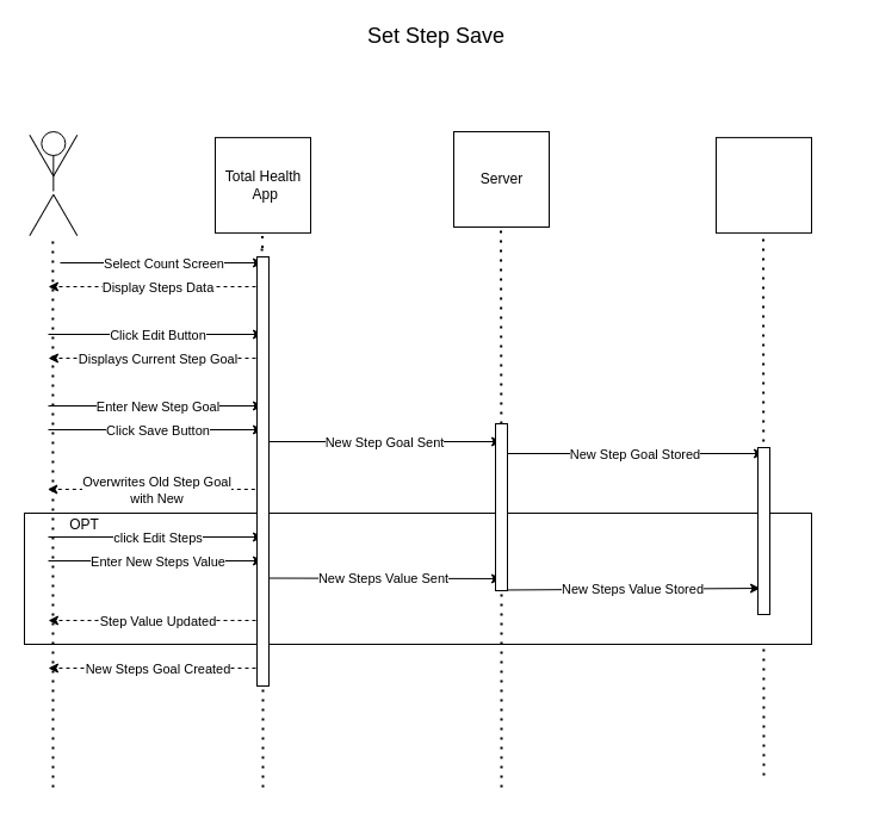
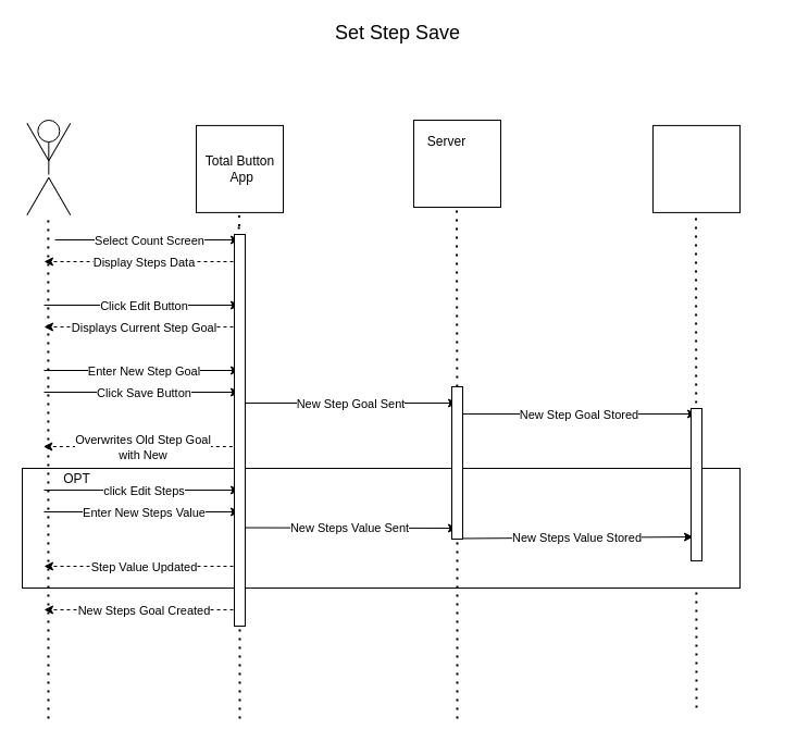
  <mxCell id="0" />
  <mxCell id="1" parent="0" />
  <mxCell id="2" value="" style="group" vertex="1" connectable="0" parent="1"><mxGeometry x="20" y="110" width="48.66" height="89.821" as="geometry" /></mxCell>
  <mxCell id="3" value="" style="ellipse;whiteSpace=wrap;html=1;aspect=fixed;fillColor=none;" vertex="1" parent="2"><mxGeometry x="14.33" width="20" height="20" as="geometry" /></mxCell>
  <mxCell id="4" value="" style="line;strokeWidth=1;direction=south;html=1;fillColor=none;" vertex="1" parent="2"><mxGeometry x="19.33" y="20" width="10" height="30" as="geometry" /></mxCell>
  <mxCell id="5" value="" style="line;strokeWidth=1;direction=south;html=1;fillColor=none;rotation=30;" vertex="1" parent="2"><mxGeometry x="9.33" y="50" width="10" height="40" as="geometry" /></mxCell>
  <mxCell id="6" value="" style="line;strokeWidth=1;direction=south;html=1;fillColor=none;rotation=-30;" vertex="1" parent="2"><mxGeometry x="29.33" y="50" width="10" height="40" as="geometry" /></mxCell>
  <mxCell id="7" value="" style="line;strokeWidth=1;direction=south;html=1;fillColor=none;rotation=-150;" vertex="1" parent="2"><mxGeometry x="29.33" y="-0.001" width="10" height="40" as="geometry" /></mxCell>
  <mxCell id="8" value="" style="line;strokeWidth=1;direction=south;html=1;fillColor=none;rotation=-210;" vertex="1" parent="2"><mxGeometry x="9.33" y="-0.001" width="10" height="40" as="geometry" /></mxCell>
  <mxCell id="9" value="" style="whiteSpace=wrap;html=1;aspect=fixed;strokeWidth=1;fillColor=none;" vertex="1" parent="1"><mxGeometry x="180" y="114.91" width="80" height="80" as="geometry" /></mxCell>
  <mxCell id="10" value="" style="whiteSpace=wrap;html=1;aspect=fixed;strokeWidth=1;fillColor=none;" vertex="1" parent="1"><mxGeometry x="380" y="110" width="80" height="80" as="geometry" /></mxCell>
  <mxCell id="11" value="" style="whiteSpace=wrap;html=1;aspect=fixed;strokeWidth=1;fillColor=none;" vertex="1" parent="1"><mxGeometry x="600" y="114.91" width="80" height="80" as="geometry" /></mxCell>
  <mxCell id="12" value="" style="endArrow=none;dashed=1;html=1;dashPattern=1 3;strokeWidth=2;rounded=0;startArrow=none;" edge="1" parent="1"><mxGeometry width="50" height="50" relative="1" as="geometry"><mxPoint x="219.579" y="207.5" as="sourcePoint" /><mxPoint x="219.5" y="194.91" as="targetPoint" /></mxGeometry></mxCell>
  <mxCell id="13" value="" style="endArrow=none;dashed=1;html=1;dashPattern=1 3;strokeWidth=2;rounded=0;startArrow=none;" edge="1" parent="1" source="53"><mxGeometry width="50" height="50" relative="1" as="geometry"><mxPoint x="420" y="660" as="sourcePoint" /><mxPoint x="419.5" y="190" as="targetPoint" /></mxGeometry></mxCell>
  <mxCell id="14" value="" style="endArrow=none;dashed=1;html=1;dashPattern=1 3;strokeWidth=2;rounded=0;startArrow=none;" edge="1" parent="1"><mxGeometry width="50" height="50" relative="1" as="geometry"><mxPoint x="640" y="650" as="sourcePoint" /><mxPoint x="639.5" y="194.91" as="targetPoint" /></mxGeometry></mxCell>
- <mxCell id="15" value="Total Health&lt;br&gt;&amp;nbsp;App" style="text;html=1;resizable=0;autosize=1;align=center;verticalAlign=middle;points=[];fillColor=none;strokeColor=none;rounded=0;" vertex="1" parent="1"><mxGeometry x="180" y="139.91" width="80" height="30" as="geometry" /></mxCell>
- <mxCell id="16" value="Server" style="text;html=1;resizable=0;autosize=1;align=center;verticalAlign=middle;points=[];fillColor=none;strokeColor=none;rounded=0;" vertex="1" parent="1"><mxGeometry x="395" y="140" width="50" height="20" as="geometry" /></mxCell>
+ <mxCell id="15" value="Total Button&lt;br&gt;&amp;nbsp;App" style="text;html=1;resizable=0;autosize=1;align=center;verticalAlign=middle;points=[];fillColor=none;strokeColor=none;rounded=0;" vertex="1" parent="1"><mxGeometry x="180" y="139.91" width="80" height="30" as="geometry" /></mxCell>
+ <mxCell id="16" value="Server" style="text;html=1;resizable=0;autosize=1;align=center;verticalAlign=middle;points=[];fillColor=none;strokeColor=none;rounded=0;" vertex="1" parent="1"><mxGeometry x="385" y="120" width="50" height="20" as="geometry" /></mxCell>
  <mxCell id="17" value="" style="endArrow=classic;html=1;rounded=0;" edge="1" parent="1"><mxGeometry relative="1" as="geometry"><mxPoint x="50" y="220" as="sourcePoint" /><mxPoint x="220" y="220" as="targetPoint" /></mxGeometry></mxCell>
  <mxCell id="18" value="Select Count Screen" style="edgeLabel;resizable=0;html=1;align=center;verticalAlign=middle;strokeWidth=1;fillColor=none;" connectable="0" vertex="1" parent="17"><mxGeometry relative="1" as="geometry"><mxPoint x="1" as="offset" /></mxGeometry></mxCell>
  <mxCell id="19" value="" style="endArrow=classic;html=1;rounded=0;dashed=1;" edge="1" parent="1"><mxGeometry relative="1" as="geometry"><mxPoint x="220" y="240" as="sourcePoint" /><mxPoint x="40" y="240" as="targetPoint" /></mxGeometry></mxCell>
  <mxCell id="20" value="Display Steps Data" style="edgeLabel;resizable=0;html=1;align=center;verticalAlign=middle;strokeWidth=1;fillColor=none;" connectable="0" vertex="1" parent="19"><mxGeometry relative="1" as="geometry"><mxPoint x="1" as="offset" /></mxGeometry></mxCell>
  <mxCell id="21" value="" style="endArrow=none;dashed=1;html=1;dashPattern=1 3;strokeWidth=2;rounded=0;" edge="1" parent="1"><mxGeometry width="50" height="50" relative="1" as="geometry"><mxPoint x="220" y="660" as="sourcePoint" /><mxPoint x="220" y="250" as="targetPoint" /></mxGeometry></mxCell>
  <mxCell id="22" value="" style="endArrow=none;dashed=1;html=1;dashPattern=1 3;strokeWidth=2;rounded=0;startArrow=none;" edge="1" parent="1"><mxGeometry width="50" height="50" relative="1" as="geometry"><mxPoint x="219.672" y="250" as="sourcePoint" /><mxPoint x="219.115" y="207.5" as="targetPoint" /></mxGeometry></mxCell>
  <mxCell id="23" value="&lt;font style=&quot;font-size: 18px&quot;&gt;Set Step Save&lt;/font&gt;" style="text;html=1;resizable=0;autosize=1;align=center;verticalAlign=middle;points=[];fillColor=none;strokeColor=none;rounded=0;" vertex="1" parent="1"><mxGeometry x="300" y="20" width="130" height="20" as="geometry" /></mxCell>
  <mxCell id="24" value="" style="endArrow=classic;html=1;rounded=0;" edge="1" parent="1"><mxGeometry relative="1" as="geometry"><mxPoint x="40" y="280" as="sourcePoint" /><mxPoint x="220" y="280" as="targetPoint" /></mxGeometry></mxCell>
  <mxCell id="25" value="Click Edit Button" style="edgeLabel;resizable=0;html=1;align=center;verticalAlign=middle;strokeWidth=1;fillColor=none;" connectable="0" vertex="1" parent="24"><mxGeometry relative="1" as="geometry"><mxPoint x="1" as="offset" /></mxGeometry></mxCell>
  <mxCell id="26" value="" style="endArrow=classic;html=1;rounded=0;dashed=1;" edge="1" parent="1"><mxGeometry relative="1" as="geometry"><mxPoint x="220" y="300" as="sourcePoint" /><mxPoint x="40" y="300" as="targetPoint" /></mxGeometry></mxCell>
  <mxCell id="27" value="Displays Current Step Goal" style="edgeLabel;resizable=0;html=1;align=center;verticalAlign=middle;strokeWidth=1;fillColor=none;" connectable="0" vertex="1" parent="26"><mxGeometry relative="1" as="geometry"><mxPoint x="1" as="offset" /></mxGeometry></mxCell>
  <mxCell id="28" value="" style="endArrow=classic;html=1;rounded=0;" edge="1" parent="1"><mxGeometry relative="1" as="geometry"><mxPoint x="40" y="340" as="sourcePoint" /><mxPoint x="220" y="340" as="targetPoint" /></mxGeometry></mxCell>
  <mxCell id="29" value="Enter New Step Goal" style="edgeLabel;resizable=0;html=1;align=center;verticalAlign=middle;strokeWidth=1;fillColor=none;" connectable="0" vertex="1" parent="28"><mxGeometry relative="1" as="geometry"><mxPoint x="1" as="offset" /></mxGeometry></mxCell>
  <mxCell id="30" value="" style="endArrow=classic;html=1;rounded=0;dashed=1;" edge="1" parent="1"><mxGeometry relative="1" as="geometry"><mxPoint x="219.33" y="410" as="sourcePoint" /><mxPoint x="39.33" y="410" as="targetPoint" /></mxGeometry></mxCell>
  <mxCell id="31" value="Overwrites Old Step Goal&lt;br&gt;with New" style="edgeLabel;resizable=0;html=1;align=center;verticalAlign=middle;strokeWidth=1;fillColor=none;" connectable="0" vertex="1" parent="30"><mxGeometry relative="1" as="geometry"><mxPoint x="1" as="offset" /></mxGeometry></mxCell>
  <mxCell id="32" value="" style="endArrow=classic;html=1;rounded=0;" edge="1" parent="1"><mxGeometry relative="1" as="geometry"><mxPoint x="40" y="360" as="sourcePoint" /><mxPoint x="220" y="360" as="targetPoint" /></mxGeometry></mxCell>
  <mxCell id="33" value="Click Save Button" style="edgeLabel;resizable=0;html=1;align=center;verticalAlign=middle;strokeWidth=1;fillColor=none;" connectable="0" vertex="1" parent="32"><mxGeometry relative="1" as="geometry"><mxPoint x="1" as="offset" /></mxGeometry></mxCell>
  <mxCell id="34" value="" style="endArrow=classic;html=1;rounded=0;" edge="1" parent="1"><mxGeometry relative="1" as="geometry"><mxPoint x="220" y="370" as="sourcePoint" /><mxPoint x="420" y="370" as="targetPoint" /></mxGeometry></mxCell>
  <mxCell id="35" value="New Step Goal Sent" style="edgeLabel;resizable=0;html=1;align=center;verticalAlign=middle;strokeWidth=1;fillColor=none;" connectable="0" vertex="1" parent="34"><mxGeometry relative="1" as="geometry"><mxPoint x="1" as="offset" /></mxGeometry></mxCell>
  <mxCell id="36" value="" style="endArrow=classic;html=1;rounded=0;" edge="1" parent="1"><mxGeometry relative="1" as="geometry"><mxPoint x="420" y="380" as="sourcePoint" /><mxPoint x="640" y="380" as="targetPoint" /></mxGeometry></mxCell>
  <mxCell id="37" value="New Step Goal Stored" style="edgeLabel;resizable=0;html=1;align=center;verticalAlign=middle;strokeWidth=1;fillColor=none;" connectable="0" vertex="1" parent="36"><mxGeometry relative="1" as="geometry"><mxPoint x="1" as="offset" /></mxGeometry></mxCell>
  <mxCell id="38" value="" style="rounded=0;whiteSpace=wrap;html=1;fillColor=default;" vertex="1" parent="1"><mxGeometry x="20" y="430" width="660" height="110" as="geometry" /></mxCell>
  <mxCell id="39" value="OPT" style="text;html=1;resizable=0;autosize=1;align=center;verticalAlign=middle;points=[];fillColor=none;strokeColor=none;rounded=0;" vertex="1" parent="1"><mxGeometry x="50" y="430" width="40" height="20" as="geometry" /></mxCell>
  <mxCell id="40" value="" style="endArrow=classic;html=1;rounded=0;" edge="1" parent="1"><mxGeometry relative="1" as="geometry"><mxPoint x="40" y="450" as="sourcePoint" /><mxPoint x="220" y="450" as="targetPoint" /></mxGeometry></mxCell>
  <mxCell id="41" value="click Edit Steps" style="edgeLabel;resizable=0;html=1;align=center;verticalAlign=middle;strokeWidth=1;fillColor=none;" connectable="0" vertex="1" parent="40"><mxGeometry relative="1" as="geometry"><mxPoint x="1" as="offset" /></mxGeometry></mxCell>
  <mxCell id="42" value="" style="endArrow=classic;html=1;rounded=0;" edge="1" parent="1"><mxGeometry relative="1" as="geometry"><mxPoint x="40" y="470" as="sourcePoint" /><mxPoint x="220" y="470" as="targetPoint" /></mxGeometry></mxCell>
  <mxCell id="43" value="Enter New Steps Value" style="edgeLabel;resizable=0;html=1;align=center;verticalAlign=middle;strokeWidth=1;fillColor=none;" connectable="0" vertex="1" parent="42"><mxGeometry relative="1" as="geometry"><mxPoint x="1" as="offset" /></mxGeometry></mxCell>
  <mxCell id="44" value="" style="endArrow=classic;html=1;rounded=0;dashed=1;" edge="1" parent="1"><mxGeometry relative="1" as="geometry"><mxPoint x="220" y="520" as="sourcePoint" /><mxPoint x="40" y="520" as="targetPoint" /><Array as="points"><mxPoint x="130" y="520" /></Array></mxGeometry></mxCell>
  <mxCell id="45" value="Step Value Updated" style="edgeLabel;resizable=0;html=1;align=center;verticalAlign=middle;strokeWidth=1;fillColor=none;" connectable="0" vertex="1" parent="44"><mxGeometry relative="1" as="geometry"><mxPoint x="1" as="offset" /></mxGeometry></mxCell>
  <mxCell id="46" value="" style="endArrow=classic;html=1;rounded=0;" edge="1" parent="1"><mxGeometry relative="1" as="geometry"><mxPoint x="220" y="484.5" as="sourcePoint" /><mxPoint x="420" y="485" as="targetPoint" /></mxGeometry></mxCell>
  <mxCell id="47" value="New Steps Value Sent" style="edgeLabel;resizable=0;html=1;align=center;verticalAlign=middle;strokeWidth=1;fillColor=none;" connectable="0" vertex="1" parent="46"><mxGeometry relative="1" as="geometry"><mxPoint x="1" as="offset" /></mxGeometry></mxCell>
  <mxCell id="48" value="" style="endArrow=classic;html=1;rounded=0;entryX=0.157;entryY=0.2;entryDx=0;entryDy=0;entryPerimeter=0;" edge="1" parent="1" target="55"><mxGeometry relative="1" as="geometry"><mxPoint x="420" y="494.5" as="sourcePoint" /><mxPoint x="620" y="495" as="targetPoint" /></mxGeometry></mxCell>
  <mxCell id="49" value="New Steps Value Stored" style="edgeLabel;resizable=0;html=1;align=center;verticalAlign=middle;strokeWidth=1;fillColor=none;" connectable="0" vertex="1" parent="48"><mxGeometry relative="1" as="geometry"><mxPoint x="1" as="offset" /></mxGeometry></mxCell>
  <mxCell id="50" value="" style="endArrow=classic;html=1;rounded=0;dashed=1;" edge="1" parent="1"><mxGeometry relative="1" as="geometry"><mxPoint x="220" y="560" as="sourcePoint" /><mxPoint x="40" y="560" as="targetPoint" /><Array as="points"><mxPoint x="130" y="560" /></Array></mxGeometry></mxCell>
  <mxCell id="51" value="New Steps Goal Created" style="edgeLabel;resizable=0;html=1;align=center;verticalAlign=middle;strokeWidth=1;fillColor=none;" connectable="0" vertex="1" parent="50"><mxGeometry relative="1" as="geometry"><mxPoint x="1" as="offset" /></mxGeometry></mxCell>
  <mxCell id="52" value="" style="rounded=0;whiteSpace=wrap;html=1;fillColor=default;rotation=-90;" vertex="1" parent="1"><mxGeometry x="40" y="390" width="360" height="10" as="geometry" /></mxCell>
  <mxCell id="53" value="" style="rounded=0;whiteSpace=wrap;html=1;fillColor=default;rotation=-90;" vertex="1" parent="1"><mxGeometry x="350" y="420" width="140" height="10" as="geometry" /></mxCell>
  <mxCell id="54" value="" style="endArrow=none;dashed=1;html=1;dashPattern=1 3;strokeWidth=2;rounded=0;startArrow=none;" edge="1" parent="1" target="53"><mxGeometry width="50" height="50" relative="1" as="geometry"><mxPoint x="420" y="660" as="sourcePoint" /><mxPoint x="419.5" y="190" as="targetPoint" /></mxGeometry></mxCell>
  <mxCell id="55" value="" style="rounded=0;whiteSpace=wrap;html=1;fillColor=default;rotation=-90;" vertex="1" parent="1"><mxGeometry x="570" y="440" width="140" height="10" as="geometry" /></mxCell>
  <mxCell id="56" value="" style="endArrow=none;dashed=1;html=1;dashPattern=1 3;strokeWidth=2;rounded=0;" edge="1" parent="1"><mxGeometry width="50" height="50" relative="1" as="geometry"><mxPoint x="44" y="660" as="sourcePoint" /><mxPoint x="43.83" y="199.82" as="targetPoint" /></mxGeometry></mxCell>
